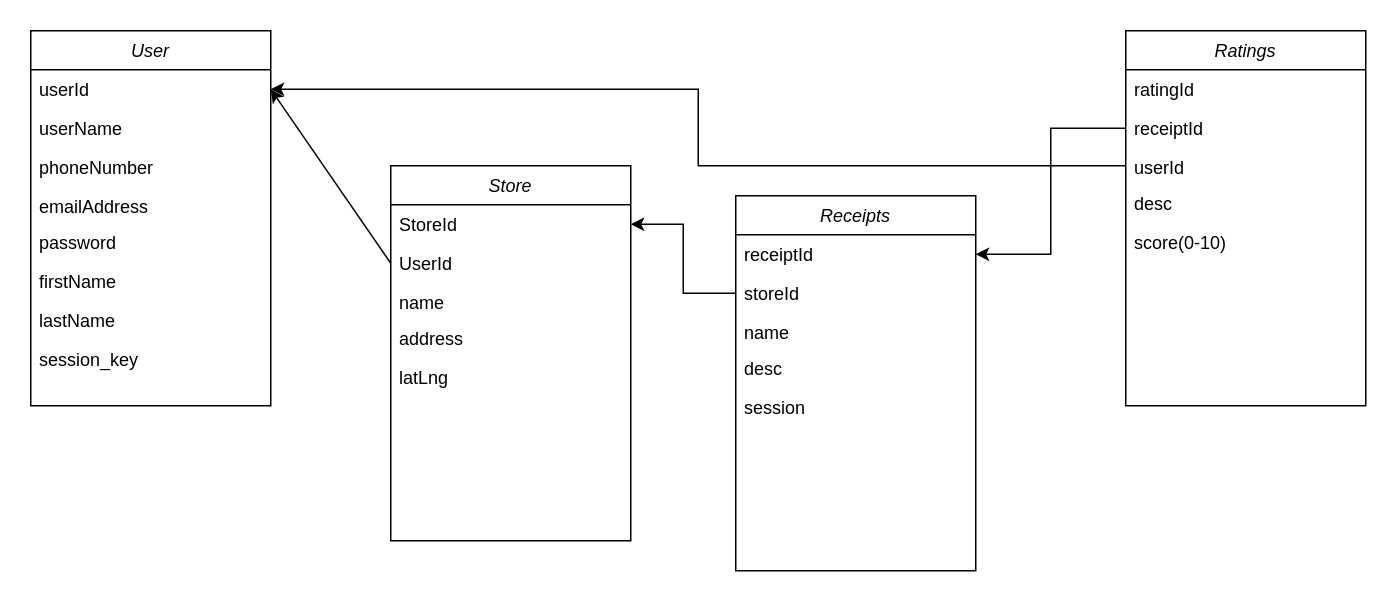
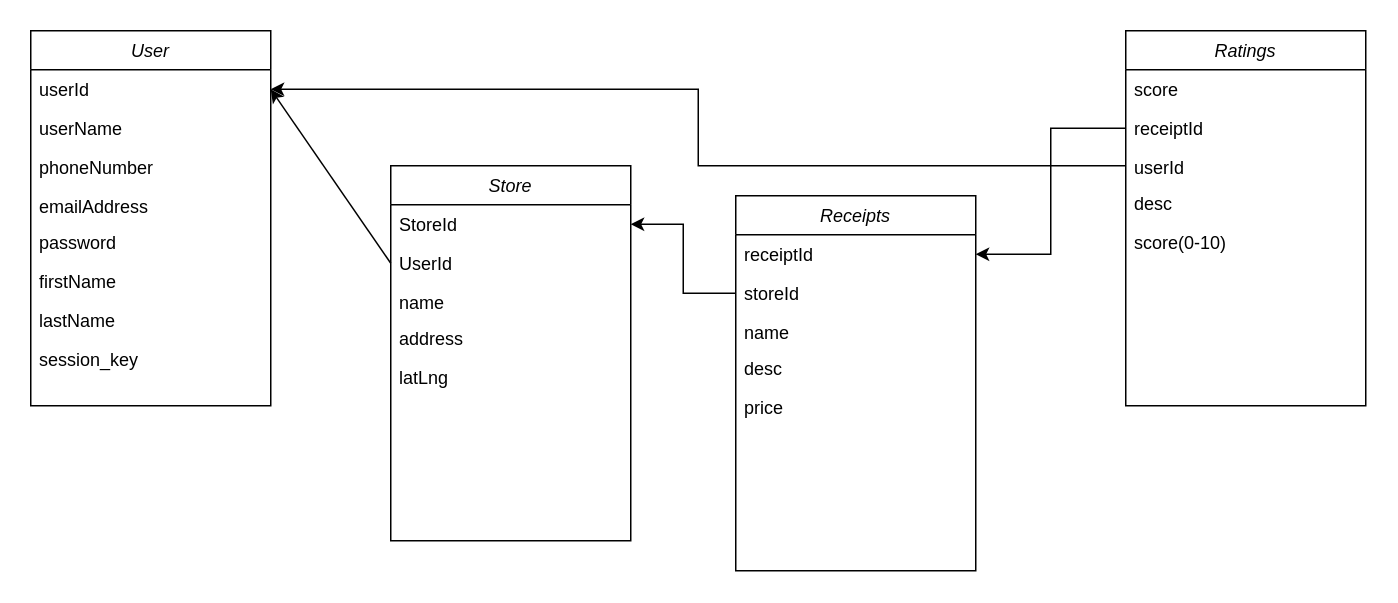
  <mxCell id="0" />
  <mxCell id="1" parent="0" />
  <mxCell id="2" value="User" style="swimlane;fontStyle=2;align=center;verticalAlign=top;childLayout=stackLayout;horizontal=1;startSize=26;horizontalStack=0;resizeParent=1;resizeLast=0;collapsible=1;marginBottom=0;rounded=0;shadow=0;strokeWidth=1;" parent="1" vertex="1"><mxGeometry x="20" y="20" width="160" height="250" as="geometry"><mxRectangle x="230" y="140" width="160" height="26" as="alternateBounds" /></mxGeometry></mxCell>
  <mxCell id="3" value="userId" style="text;align=left;verticalAlign=top;spacingLeft=4;spacingRight=4;overflow=hidden;rotatable=0;points=[[0,0.5],[1,0.5]];portConstraint=eastwest;" vertex="1" parent="2"><mxGeometry y="26" width="160" height="26" as="geometry" /></mxCell>
  <mxCell id="4" value="userName" style="text;align=left;verticalAlign=top;spacingLeft=4;spacingRight=4;overflow=hidden;rotatable=0;points=[[0,0.5],[1,0.5]];portConstraint=eastwest;" parent="2" vertex="1"><mxGeometry y="52" width="160" height="26" as="geometry" /></mxCell>
  <mxCell id="5" value="phoneNumber" style="text;align=left;verticalAlign=top;spacingLeft=4;spacingRight=4;overflow=hidden;rotatable=0;points=[[0,0.5],[1,0.5]];portConstraint=eastwest;rounded=0;shadow=0;html=0;" parent="2" vertex="1"><mxGeometry y="78" width="160" height="26" as="geometry" /></mxCell>
  <mxCell id="6" value="emailAddress" style="text;align=left;verticalAlign=top;spacingLeft=4;spacingRight=4;overflow=hidden;rotatable=0;points=[[0,0.5],[1,0.5]];portConstraint=eastwest;rounded=0;shadow=0;html=0;" parent="2" vertex="1"><mxGeometry y="104" width="160" height="24" as="geometry" /></mxCell>
  <mxCell id="7" value="password" style="text;align=left;verticalAlign=top;spacingLeft=4;spacingRight=4;overflow=hidden;rotatable=0;points=[[0,0.5],[1,0.5]];portConstraint=eastwest;rounded=0;shadow=0;html=0;" vertex="1" parent="2"><mxGeometry y="128" width="160" height="26" as="geometry" /></mxCell>
  <mxCell id="8" value="firstName" style="text;align=left;verticalAlign=top;spacingLeft=4;spacingRight=4;overflow=hidden;rotatable=0;points=[[0,0.5],[1,0.5]];portConstraint=eastwest;rounded=0;shadow=0;html=0;" vertex="1" parent="2"><mxGeometry y="154" width="160" height="26" as="geometry" /></mxCell>
  <mxCell id="9" value="lastName" style="text;align=left;verticalAlign=top;spacingLeft=4;spacingRight=4;overflow=hidden;rotatable=0;points=[[0,0.5],[1,0.5]];portConstraint=eastwest;rounded=0;shadow=0;html=0;" vertex="1" parent="2"><mxGeometry y="180" width="160" height="26" as="geometry" /></mxCell>
  <mxCell id="10" value="session_key" style="text;align=left;verticalAlign=top;spacingLeft=4;spacingRight=4;overflow=hidden;rotatable=0;points=[[0,0.5],[1,0.5]];portConstraint=eastwest;rounded=0;shadow=0;html=0;" vertex="1" parent="2"><mxGeometry y="206" width="160" height="26" as="geometry" /></mxCell>
  <mxCell id="11" value="Store" style="swimlane;fontStyle=2;align=center;verticalAlign=top;childLayout=stackLayout;horizontal=1;startSize=26;horizontalStack=0;resizeParent=1;resizeLast=0;collapsible=1;marginBottom=0;rounded=0;shadow=0;strokeWidth=1;" vertex="1" parent="1"><mxGeometry x="260" y="110" width="160" height="250" as="geometry"><mxRectangle x="230" y="140" width="160" height="26" as="alternateBounds" /></mxGeometry></mxCell>
  <mxCell id="12" value="StoreId" style="text;align=left;verticalAlign=top;spacingLeft=4;spacingRight=4;overflow=hidden;rotatable=0;points=[[0,0.5],[1,0.5]];portConstraint=eastwest;" vertex="1" parent="11"><mxGeometry y="26" width="160" height="26" as="geometry" /></mxCell>
  <mxCell id="13" value="UserId&#10;" style="text;align=left;verticalAlign=top;spacingLeft=4;spacingRight=4;overflow=hidden;rotatable=0;points=[[0,0.5],[1,0.5]];portConstraint=eastwest;rounded=0;shadow=0;html=0;" vertex="1" parent="11"><mxGeometry y="52" width="160" height="26" as="geometry" /></mxCell>
  <mxCell id="14" value="name" style="text;align=left;verticalAlign=top;spacingLeft=4;spacingRight=4;overflow=hidden;rotatable=0;points=[[0,0.5],[1,0.5]];portConstraint=eastwest;rounded=0;shadow=0;html=0;" vertex="1" parent="11"><mxGeometry y="78" width="160" height="24" as="geometry" /></mxCell>
  <mxCell id="15" value="address" style="text;align=left;verticalAlign=top;spacingLeft=4;spacingRight=4;overflow=hidden;rotatable=0;points=[[0,0.5],[1,0.5]];portConstraint=eastwest;rounded=0;shadow=0;html=0;" vertex="1" parent="11"><mxGeometry y="102" width="160" height="26" as="geometry" /></mxCell>
  <mxCell id="16" value="latLng" style="text;align=left;verticalAlign=top;spacingLeft=4;spacingRight=4;overflow=hidden;rotatable=0;points=[[0,0.5],[1,0.5]];portConstraint=eastwest;rounded=0;shadow=0;html=0;" vertex="1" parent="11"><mxGeometry y="128" width="160" height="26" as="geometry" /></mxCell>
  <mxCell id="17" value="" style="curved=1;endArrow=classic;html=1;exitX=0;exitY=0.5;exitDx=0;exitDy=0;entryX=1;entryY=0.5;entryDx=0;entryDy=0;" edge="1" parent="1" source="13" target="3"><mxGeometry width="50" height="50" relative="1" as="geometry"><mxPoint x="320" y="330" as="sourcePoint" /><mxPoint x="200" y="160" as="targetPoint" /><Array as="points" /></mxGeometry></mxCell>
  <mxCell id="18" value="Receipts" style="swimlane;fontStyle=2;align=center;verticalAlign=top;childLayout=stackLayout;horizontal=1;startSize=26;horizontalStack=0;resizeParent=1;resizeLast=0;collapsible=1;marginBottom=0;rounded=0;shadow=0;strokeWidth=1;" vertex="1" parent="1"><mxGeometry x="490" y="130" width="160" height="250" as="geometry"><mxRectangle x="230" y="140" width="160" height="26" as="alternateBounds" /></mxGeometry></mxCell>
  <mxCell id="19" value="receiptId" style="text;align=left;verticalAlign=top;spacingLeft=4;spacingRight=4;overflow=hidden;rotatable=0;points=[[0,0.5],[1,0.5]];portConstraint=eastwest;" vertex="1" parent="18"><mxGeometry y="26" width="160" height="26" as="geometry" /></mxCell>
  <mxCell id="20" value="storeId" style="text;align=left;verticalAlign=top;spacingLeft=4;spacingRight=4;overflow=hidden;rotatable=0;points=[[0,0.5],[1,0.5]];portConstraint=eastwest;rounded=0;shadow=0;html=0;" vertex="1" parent="18"><mxGeometry y="52" width="160" height="26" as="geometry" /></mxCell>
  <mxCell id="21" value="name" style="text;align=left;verticalAlign=top;spacingLeft=4;spacingRight=4;overflow=hidden;rotatable=0;points=[[0,0.5],[1,0.5]];portConstraint=eastwest;rounded=0;shadow=0;html=0;" vertex="1" parent="18"><mxGeometry y="78" width="160" height="24" as="geometry" /></mxCell>
  <mxCell id="22" value="desc" style="text;align=left;verticalAlign=top;spacingLeft=4;spacingRight=4;overflow=hidden;rotatable=0;points=[[0,0.5],[1,0.5]];portConstraint=eastwest;rounded=0;shadow=0;html=0;" vertex="1" parent="18"><mxGeometry y="102" width="160" height="26" as="geometry" /></mxCell>
- <mxCell id="23" value="session" style="text;align=left;verticalAlign=top;spacingLeft=4;spacingRight=4;overflow=hidden;rotatable=0;points=[[0,0.5],[1,0.5]];portConstraint=eastwest;rounded=0;shadow=0;html=0;" vertex="1" parent="18"><mxGeometry y="128" width="160" height="26" as="geometry" /></mxCell>
+ <mxCell id="23" value="price" style="text;align=left;verticalAlign=top;spacingLeft=4;spacingRight=4;overflow=hidden;rotatable=0;points=[[0,0.5],[1,0.5]];portConstraint=eastwest;rounded=0;shadow=0;html=0;" vertex="1" parent="18"><mxGeometry y="128" width="160" height="26" as="geometry" /></mxCell>
  <mxCell id="24" style="edgeStyle=orthogonalEdgeStyle;rounded=0;orthogonalLoop=1;jettySize=auto;html=1;exitX=0;exitY=0.5;exitDx=0;exitDy=0;entryX=1;entryY=0.5;entryDx=0;entryDy=0;" edge="1" parent="1" source="20" target="12"><mxGeometry relative="1" as="geometry" /></mxCell>
  <mxCell id="25" value="Ratings" style="swimlane;fontStyle=2;align=center;verticalAlign=top;childLayout=stackLayout;horizontal=1;startSize=26;horizontalStack=0;resizeParent=1;resizeLast=0;collapsible=1;marginBottom=0;rounded=0;shadow=0;strokeWidth=1;" vertex="1" parent="1"><mxGeometry x="750" y="20" width="160" height="250" as="geometry"><mxRectangle x="230" y="140" width="160" height="26" as="alternateBounds" /></mxGeometry></mxCell>
- <mxCell id="26" value="ratingId" style="text;align=left;verticalAlign=top;spacingLeft=4;spacingRight=4;overflow=hidden;rotatable=0;points=[[0,0.5],[1,0.5]];portConstraint=eastwest;" vertex="1" parent="25"><mxGeometry y="26" width="160" height="26" as="geometry" /></mxCell>
+ <mxCell id="26" value="score" style="text;align=left;verticalAlign=top;spacingLeft=4;spacingRight=4;overflow=hidden;rotatable=0;points=[[0,0.5],[1,0.5]];portConstraint=eastwest;" vertex="1" parent="25"><mxGeometry y="26" width="160" height="26" as="geometry" /></mxCell>
  <mxCell id="27" value="receiptId" style="text;align=left;verticalAlign=top;spacingLeft=4;spacingRight=4;overflow=hidden;rotatable=0;points=[[0,0.5],[1,0.5]];portConstraint=eastwest;rounded=0;shadow=0;html=0;" vertex="1" parent="25"><mxGeometry y="52" width="160" height="26" as="geometry" /></mxCell>
  <mxCell id="28" value="userId" style="text;align=left;verticalAlign=top;spacingLeft=4;spacingRight=4;overflow=hidden;rotatable=0;points=[[0,0.5],[1,0.5]];portConstraint=eastwest;rounded=0;shadow=0;html=0;" vertex="1" parent="25"><mxGeometry y="78" width="160" height="24" as="geometry" /></mxCell>
  <mxCell id="29" value="desc" style="text;align=left;verticalAlign=top;spacingLeft=4;spacingRight=4;overflow=hidden;rotatable=0;points=[[0,0.5],[1,0.5]];portConstraint=eastwest;rounded=0;shadow=0;html=0;" vertex="1" parent="25"><mxGeometry y="102" width="160" height="26" as="geometry" /></mxCell>
  <mxCell id="30" value="score(0-10)" style="text;align=left;verticalAlign=top;spacingLeft=4;spacingRight=4;overflow=hidden;rotatable=0;points=[[0,0.5],[1,0.5]];portConstraint=eastwest;rounded=0;shadow=0;html=0;" vertex="1" parent="25"><mxGeometry y="128" width="160" height="26" as="geometry" /></mxCell>
  <mxCell id="31" style="edgeStyle=orthogonalEdgeStyle;rounded=0;orthogonalLoop=1;jettySize=auto;html=1;exitX=0;exitY=0.5;exitDx=0;exitDy=0;entryX=1;entryY=0.5;entryDx=0;entryDy=0;" edge="1" parent="1" source="27" target="19"><mxGeometry relative="1" as="geometry" /></mxCell>
  <mxCell id="32" style="edgeStyle=orthogonalEdgeStyle;rounded=0;orthogonalLoop=1;jettySize=auto;html=1;exitX=0;exitY=0.5;exitDx=0;exitDy=0;" edge="1" parent="1" source="28" target="3"><mxGeometry relative="1" as="geometry"><mxPoint x="210" y="40" as="targetPoint" /></mxGeometry></mxCell>
